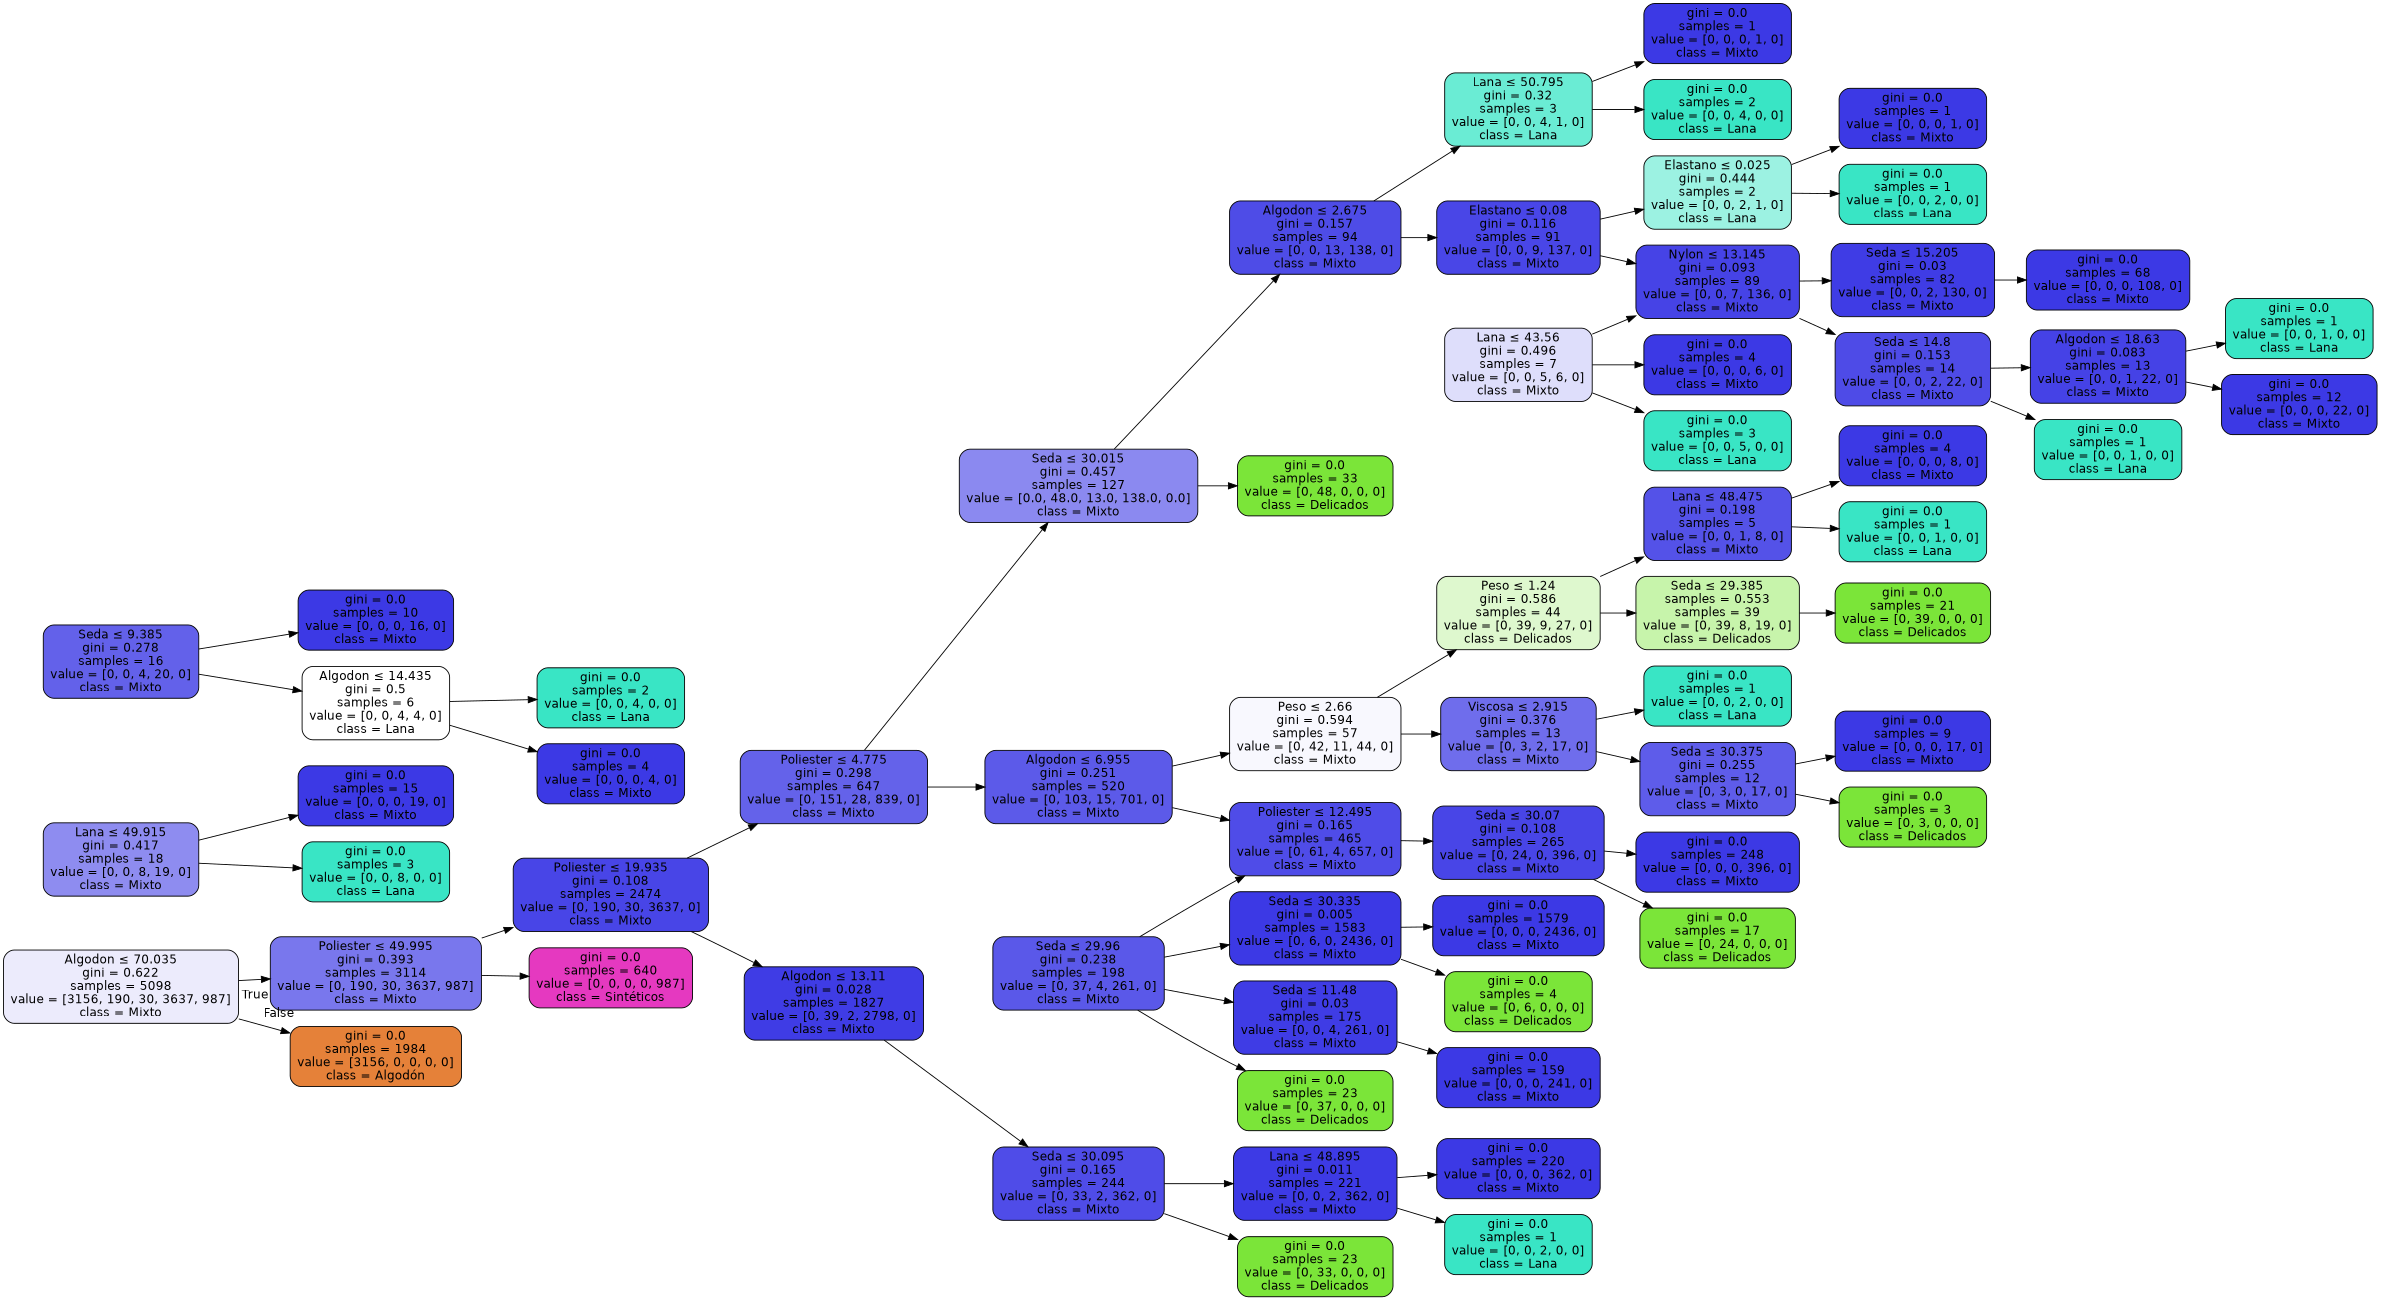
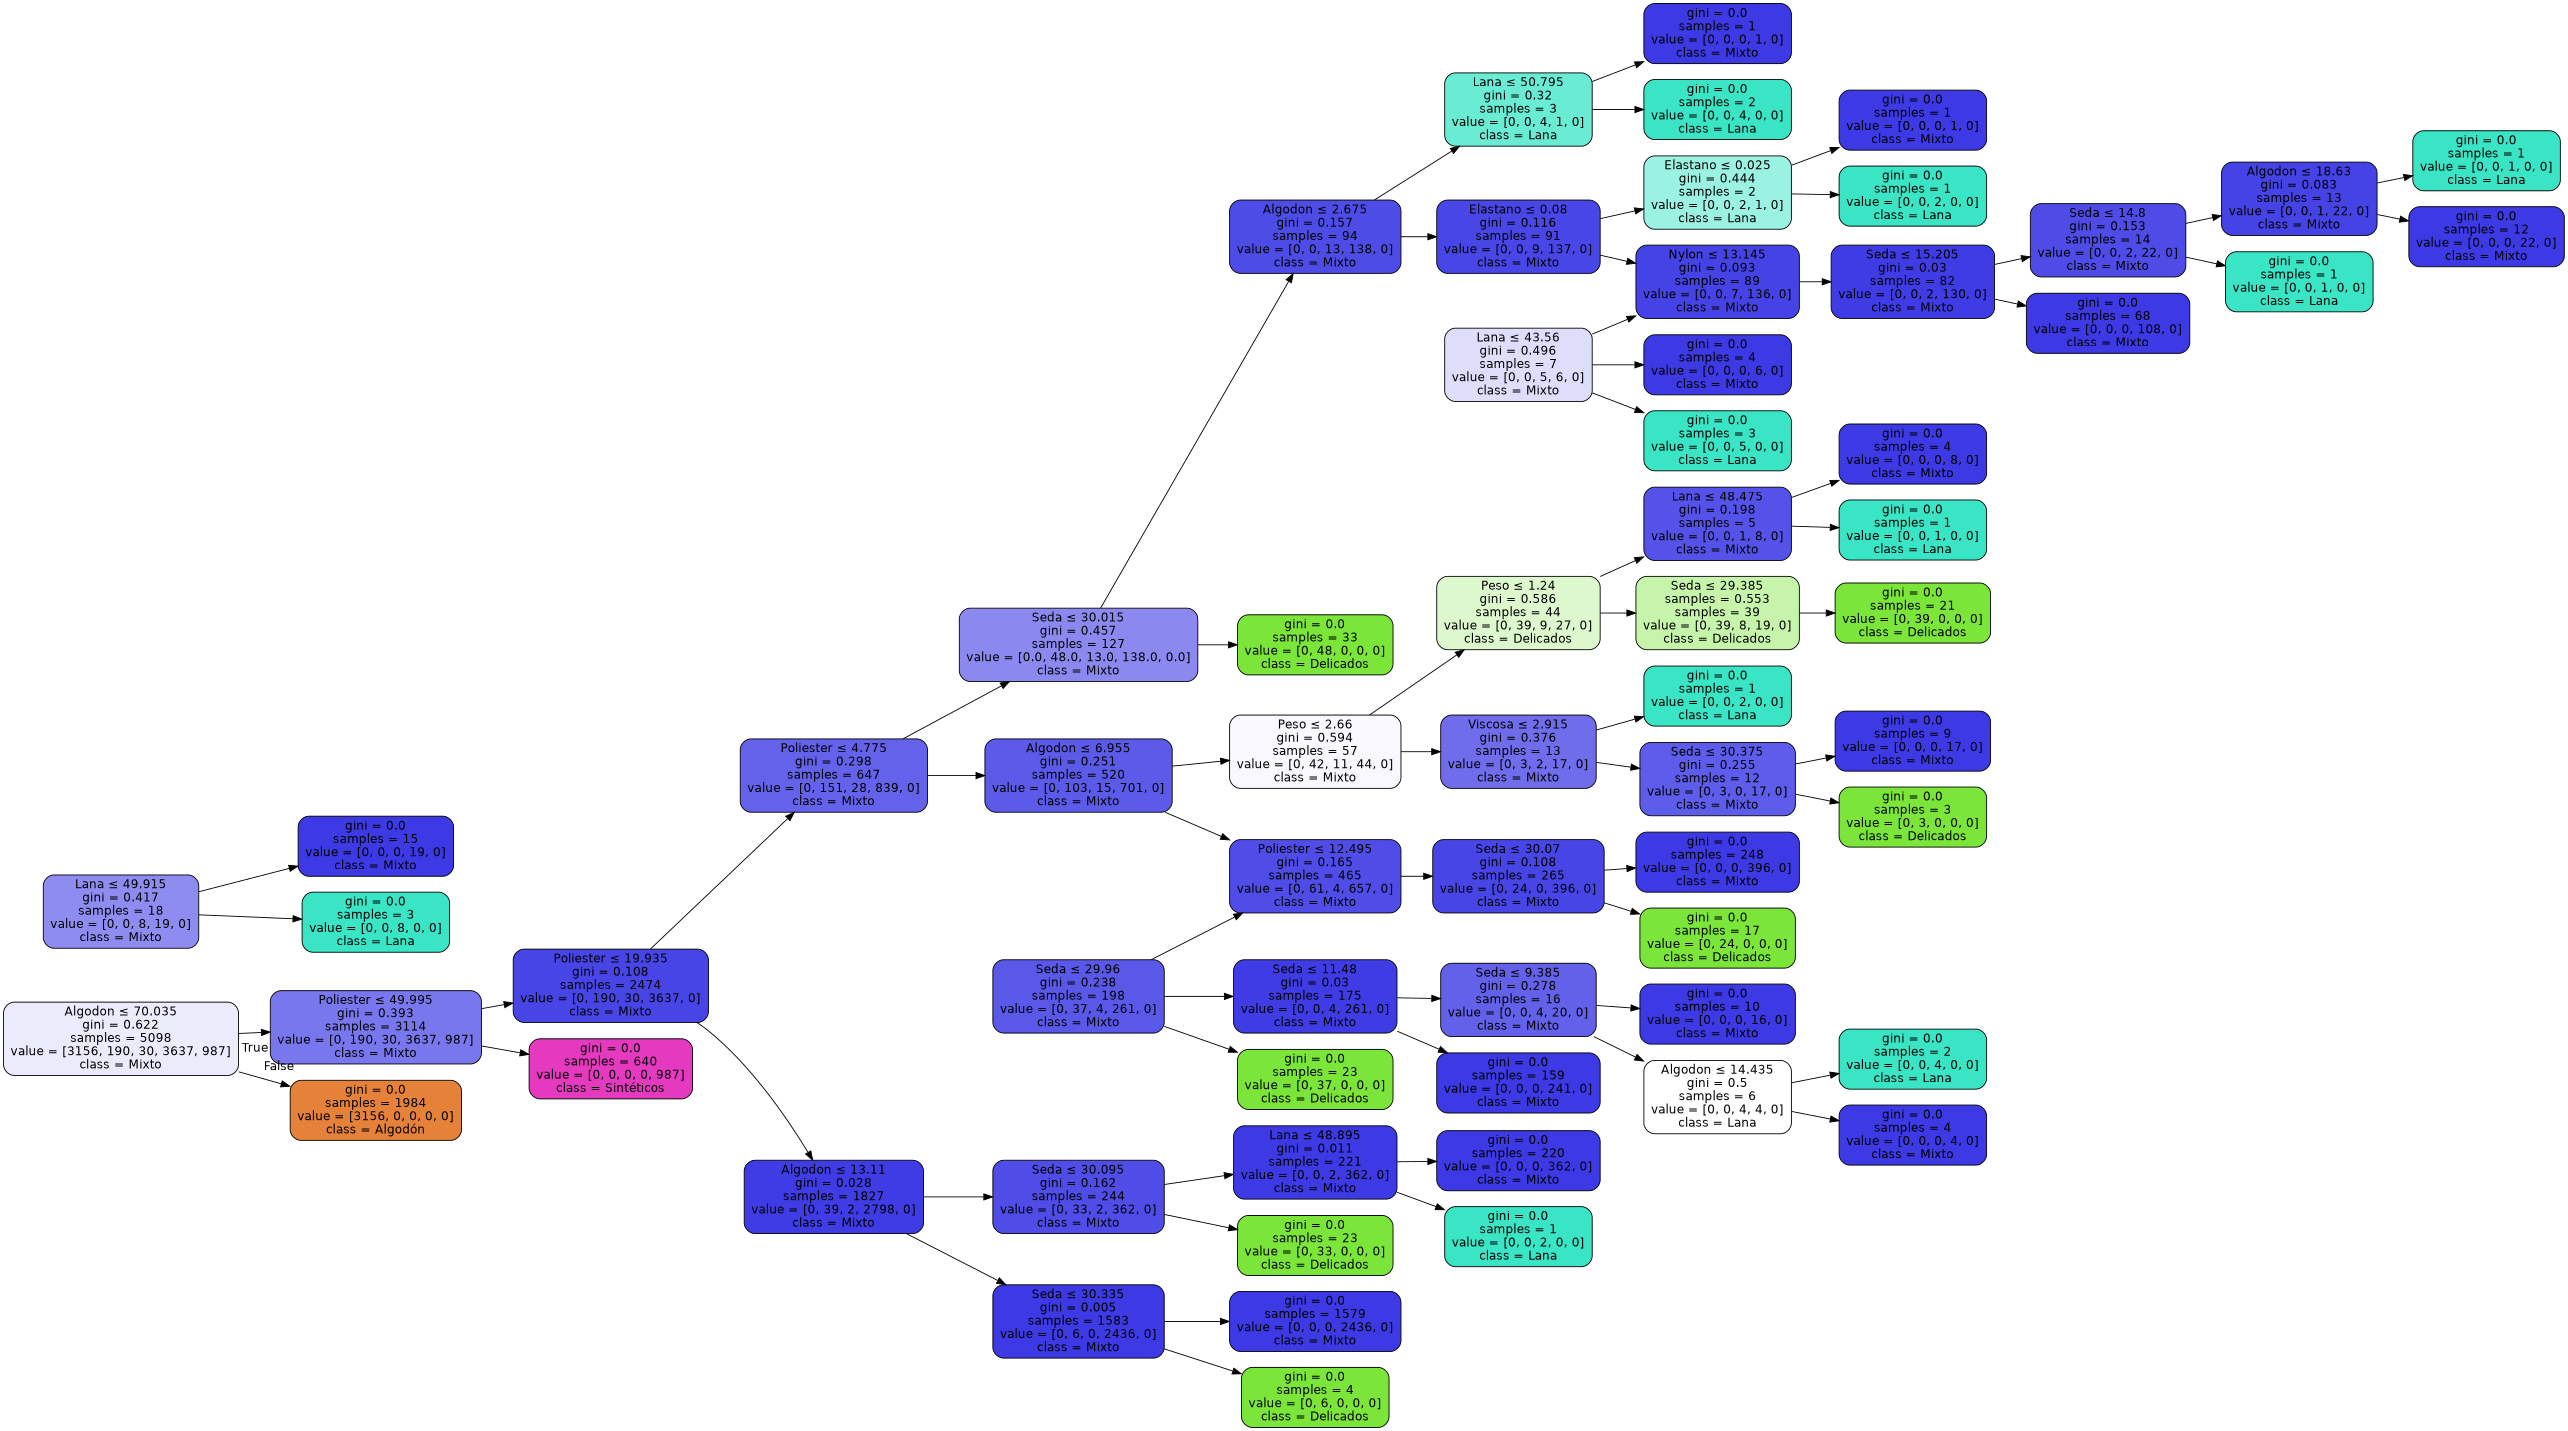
  digraph {
    rankdir=LR
    node [color=black fillcolor="#3c39e5" fontname=helvetica shape=box style="filled, rounded"]
    edge [fontname=helvetica]
    n1 [fillcolor="#ecebfc" label=<Algodon &le; 70.035<br/>gini = 0.622<br/>samples = 5098<br/>value = [3156, 190, 30, 3637, 987]<br/>class = Mixto>]
    n2 [fillcolor="#7977ed" label=<Poliester &le; 49.995<br/>gini = 0.393<br/>samples = 3114<br/>value = [0, 190, 30, 3637, 987]<br/>class = Mixto>]
    n3 [fillcolor="#e58139" label=<gini = 0.0<br/>samples = 1984<br/>value = [3156, 0, 0, 0, 0]<br/>class = Algodón>]
    n4 [fillcolor="#4845e7" label=<Poliester &le; 19.935<br/>gini = 0.108<br/>samples = 2474<br/>value = [0, 190, 30, 3637, 0]<br/>class = Mixto>]
    n5 [fillcolor="#e539c0" label=<gini = 0.0<br/>samples = 640<br/>value = [0, 0, 0, 0, 987]<br/>class = Sintéticos>]
    n6 [fillcolor="#6462ea" label=<Poliester &le; 4.775<br/>gini = 0.298<br/>samples = 647<br/>value = [0, 151, 28, 839, 0]<br/>class = Mixto>]
    n7 [fillcolor="#3f3ce5" label=<Algodon &le; 13.11<br/>gini = 0.028<br/>samples = 1827<br/>value = [0, 39, 2, 2798, 0]<br/>class = Mixto>]
    n8 [fillcolor="#8b89f0" label=<Seda &le; 30.015<br/>gini = 0.457<br/>samples = 127<br/>value = [0.0, 48.0, 13.0, 138.0, 0.0]<br/>class = Mixto>]
    n9 [fillcolor="#5c5ae9" label=<Algodon &le; 6.955<br/>gini = 0.251<br/>samples = 520<br/>value = [0, 103, 15, 701, 0]<br/>class = Mixto>]
-   n10 [fillcolor="#4f4ce8" label=<Seda &le; 30.095<br/>gini = 0.165<br/>samples = 244<br/>value = [0, 33, 2, 362, 0]<br/>class = Mixto>]
+   n10 [fillcolor="#4f4ce8" label=<Seda &le; 30.095<br/>gini = 0.162<br/>samples = 244<br/>value = [0, 33, 2, 362, 0]<br/>class = Mixto>]
    n11 [label=<Seda &le; 30.335<br/>gini = 0.005<br/>samples = 1583<br/>value = [0, 6, 0, 2436, 0]<br/>class = Mixto>]
    n12 [fillcolor="#4e4ce7" label=<Algodon &le; 2.675<br/>gini = 0.157<br/>samples = 94<br/>value = [0, 0, 13, 138, 0]<br/>class = Mixto>]
    n13 [fillcolor="#7be539" label=<gini = 0.0<br/>samples = 33<br/>value = [0, 48, 0, 0, 0]<br/>class = Delicados>]
    n14 [fillcolor="#f8f8fe" label=<Peso &le; 2.66<br/>gini = 0.594<br/>samples = 57<br/>value = [0, 42, 11, 44, 0]<br/>class = Mixto>]
    n15 [fillcolor="#4f4ce8" label=<Poliester &le; 12.495<br/>gini = 0.165<br/>samples = 465<br/>value = [0, 61, 4, 657, 0]<br/>class = Mixto>]
    n16 [fillcolor="#6aecd4" label=<Lana &le; 50.795<br/>gini = 0.32<br/>samples = 3<br/>value = [0, 0, 4, 1, 0]<br/>class = Lana>]
    n17 [fillcolor="#4946e7" label=<Elastano &le; 0.08<br/>gini = 0.116<br/>samples = 91<br/>value = [0, 0, 9, 137, 0]<br/>class = Mixto>]
    n18 [label=<gini = 0.0<br/>samples = 1<br/>value = [0, 0, 0, 1, 0]<br/>class = Mixto>]
    n19 [fillcolor="#39e5c5" label=<gini = 0.0<br/>samples = 2<br/>value = [0, 0, 4, 0, 0]<br/>class = Lana>]
    n20 [fillcolor="#9cf2e2" label=<Elastano &le; 0.025<br/>gini = 0.444<br/>samples = 2<br/>value = [0, 0, 2, 1, 0]<br/>class = Lana>]
    n21 [fillcolor="#4643e6" label=<Nylon &le; 13.145<br/>gini = 0.093<br/>samples = 89<br/>value = [0, 0, 7, 136, 0]<br/>class = Mixto>]
    n22 [label=<gini = 0.0<br/>samples = 1<br/>value = [0, 0, 0, 1, 0]<br/>class = Mixto>]
    n23 [fillcolor="#39e5c5" label=<gini = 0.0<br/>samples = 1<br/>value = [0, 0, 2, 0, 0]<br/>class = Lana>]
    n24 [fillcolor="#3f3ce5" label=<Seda &le; 15.205<br/>gini = 0.03<br/>samples = 82<br/>value = [0, 0, 2, 130, 0]<br/>class = Mixto>]
    n25 [fillcolor="#4e4be7" label=<Seda &le; 14.8<br/>gini = 0.153<br/>samples = 14<br/>value = [0, 0, 2, 22, 0]<br/>class = Mixto>]
    n26 [label=<gini = 0.0<br/>samples = 68<br/>value = [0, 0, 0, 108, 0]<br/>class = Mixto>]
    n27 [fillcolor="#dedefb" label=<Lana &le; 43.56<br/>gini = 0.496<br/>samples = 7<br/>value = [0, 0, 5, 6, 0]<br/>class = Mixto>]
    n28 [label=<gini = 0.0<br/>samples = 4<br/>value = [0, 0, 0, 6, 0]<br/>class = Mixto>]
    n29 [fillcolor="#39e5c5" label=<gini = 0.0<br/>samples = 3<br/>value = [0, 0, 5, 0, 0]<br/>class = Lana>]
    n30 [fillcolor="#4542e6" label=<Algodon &le; 18.63<br/>gini = 0.083<br/>samples = 13<br/>value = [0, 0, 1, 22, 0]<br/>class = Mixto>]
    n31 [fillcolor="#39e5c5" label=<gini = 0.0<br/>samples = 1<br/>value = [0, 0, 1, 0, 0]<br/>class = Lana>]
    n32 [fillcolor="#39e5c5" label=<gini = 0.0<br/>samples = 1<br/>value = [0, 0, 1, 0, 0]<br/>class = Lana>]
    n33 [label=<gini = 0.0<br/>samples = 12<br/>value = [0, 0, 0, 22, 0]<br/>class = Mixto>]
    n34 [fillcolor="#def8ce" label=<Peso &le; 1.24<br/>gini = 0.586<br/>samples = 44<br/>value = [0, 39, 9, 27, 0]<br/>class = Delicados>]
    n35 [fillcolor="#6f6dec" label=<Viscosa &le; 2.915<br/>gini = 0.376<br/>samples = 13<br/>value = [0, 3, 2, 17, 0]<br/>class = Mixto>]
    n36 [fillcolor="#4845e7" label=<Seda &le; 30.07<br/>gini = 0.108<br/>samples = 265<br/>value = [0, 24, 0, 396, 0]<br/>class = Mixto>]
    n37 [fillcolor="#5452e8" label=<Lana &le; 48.475<br/>gini = 0.198<br/>samples = 5<br/>value = [0, 0, 1, 8, 0]<br/>class = Mixto>]
    n38 [fillcolor="#c7f4ab" label=<Seda &le; 29.385<br/>samples = 0.553<br/>samples = 39<br/>value = [0, 39, 8, 19, 0]<br/>class = Delicados>]
    n39 [fillcolor="#39e5c5" label=<gini = 0.0<br/>samples = 1<br/>value = [0, 0, 2, 0, 0]<br/>class = Lana>]
    n40 [fillcolor="#5e5cea" label=<Seda &le; 30.375<br/>gini = 0.255<br/>samples = 12<br/>value = [0, 3, 0, 17, 0]<br/>class = Mixto>]
    n41 [label=<gini = 0.0<br/>samples = 4<br/>value = [0, 0, 0, 8, 0]<br/>class = Mixto>]
    n42 [fillcolor="#39e5c5" label=<gini = 0.0<br/>samples = 1<br/>value = [0, 0, 1, 0, 0]<br/>class = Lana>]
    n43 [fillcolor="#7be539" label=<gini = 0.0<br/>samples = 21<br/>value = [0, 39, 0, 0, 0]<br/>class = Delicados>]
    n44 [fillcolor="#8e8cf0" label=<Lana &le; 49.915<br/>gini = 0.417<br/>samples = 18<br/>value = [0, 0, 8, 19, 0]<br/>class = Mixto>]
    n45 [label=<gini = 0.0<br/>samples = 15<br/>value = [0, 0, 0, 19, 0]<br/>class = Mixto>]
    n46 [fillcolor="#39e5c5" label=<gini = 0.0<br/>samples = 3<br/>value = [0, 0, 8, 0, 0]<br/>class = Lana>]
    n47 [label=<gini = 0.0<br/>samples = 9<br/>value = [0, 0, 0, 17, 0]<br/>class = Mixto>]
    n48 [fillcolor="#7be539" label=<gini = 0.0<br/>samples = 3<br/>value = [0, 3, 0, 0, 0]<br/>class = Delicados>]
    n49 [fillcolor="#5a58e9" label=<Seda &le; 29.96<br/>gini = 0.238<br/>samples = 198<br/>value = [0, 37, 4, 261, 0]<br/>class = Mixto>]
    n50 [fillcolor="#3f3ce5" label=<Seda &le; 11.48<br/>gini = 0.03<br/>samples = 175<br/>value = [0, 0, 4, 261, 0]<br/>class = Mixto>]
    n51 [fillcolor="#7be539" label=<gini = 0.0<br/>samples = 23<br/>value = [0, 37, 0, 0, 0]<br/>class = Delicados>]
    n52 [label=<gini = 0.0<br/>samples = 248<br/>value = [0, 0, 0, 396, 0]<br/>class = Mixto>]
    n53 [fillcolor="#7be539" label=<gini = 0.0<br/>samples = 17<br/>value = [0, 24, 0, 0, 0]<br/>class = Delicados>]
    n54 [fillcolor="#6361ea" label=<Seda &le; 9.385<br/>gini = 0.278<br/>samples = 16<br/>value = [0, 0, 4, 20, 0]<br/>class = Mixto>]
    n55 [label=<gini = 0.0<br/>samples = 159<br/>value = [0, 0, 0, 241, 0]<br/>class = Mixto>]
    n56 [label=<gini = 0.0<br/>samples = 10<br/>value = [0, 0, 0, 16, 0]<br/>class = Mixto>]
    n57 [fillcolor="#ffffff" label=<Algodon &le; 14.435<br/>gini = 0.5<br/>samples = 6<br/>value = [0, 0, 4, 4, 0]<br/>class = Lana>]
    n58 [fillcolor="#39e5c5" label=<gini = 0.0<br/>samples = 2<br/>value = [0, 0, 4, 0, 0]<br/>class = Lana>]
    n59 [label=<gini = 0.0<br/>samples = 4<br/>value = [0, 0, 0, 4, 0]<br/>class = Mixto>]
    n60 [fillcolor="#3d3ae5" label=<Lana &le; 48.895<br/>gini = 0.011<br/>samples = 221<br/>value = [0, 0, 2, 362, 0]<br/>class = Mixto>]
    n61 [fillcolor="#7be539" label=<gini = 0.0<br/>samples = 23<br/>value = [0, 33, 0, 0, 0]<br/>class = Delicados>]
    n62 [label=<gini = 0.0<br/>samples = 1579<br/>value = [0, 0, 0, 2436, 0]<br/>class = Mixto>]
    n63 [fillcolor="#7be539" label=<gini = 0.0<br/>samples = 4<br/>value = [0, 6, 0, 0, 0]<br/>class = Delicados>]
    n64 [label=<gini = 0.0<br/>samples = 220<br/>value = [0, 0, 0, 362, 0]<br/>class = Mixto>]
    n65 [fillcolor="#39e5c5" label=<gini = 0.0<br/>samples = 1<br/>value = [0, 0, 2, 0, 0]<br/>class = Lana>]
    n1 -> n2 [headlabel=True labelangle=45 labeldistance=2.5]
    n1 -> n3 [headlabel=False labelangle=-45 labeldistance=2.5]
    n2 -> n4
    n2 -> n5
    n4 -> n6
    n4 -> n7
    n6 -> n8
    n6 -> n9
    n7 -> n10
-   n49 -> n11
+   n7 -> n11
    n8 -> n12
    n8 -> n13
    n9 -> n14
    n9 -> n15
    n10 -> n60
    n10 -> n61
    n11 -> n62
    n11 -> n63
    n12 -> n16
    n12 -> n17
    n14 -> n34
    n14 -> n35
    n15 -> n36
    n16 -> n18
    n16 -> n19
    n17 -> n20
    n17 -> n21
    n20 -> n22
    n20 -> n23
    n21 -> n24
-   n21 -> n25
+   n24 -> n25
    n24 -> n26
    n25 -> n30
    n25 -> n31
    n27 -> n21
    n27 -> n28
    n27 -> n29
    n30 -> n32
    n30 -> n33
    n34 -> n37
    n34 -> n38
    n35 -> n39
    n35 -> n40
    n36 -> n52
    n36 -> n53
    n37 -> n41
    n37 -> n42
    n38 -> n43
    n40 -> n47
    n40 -> n48
    n44 -> n45
    n44 -> n46
    n49 -> n15
    n49 -> n50
    n49 -> n51
+   n50 -> n54
    n50 -> n55
    n54 -> n56
    n54 -> n57
    n57 -> n58
    n57 -> n59
    n60 -> n64
    n60 -> n65
  }
